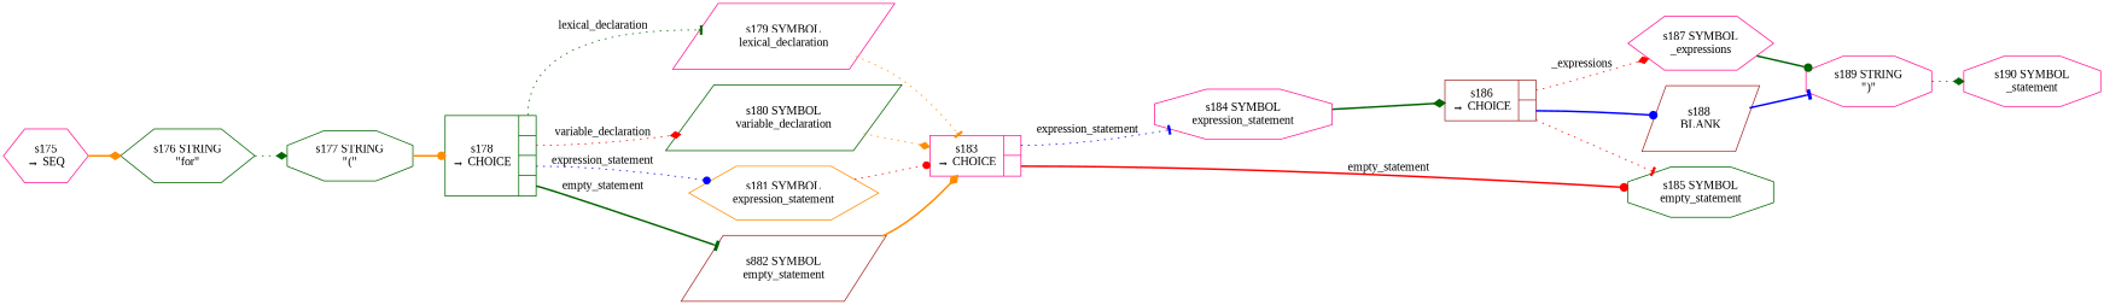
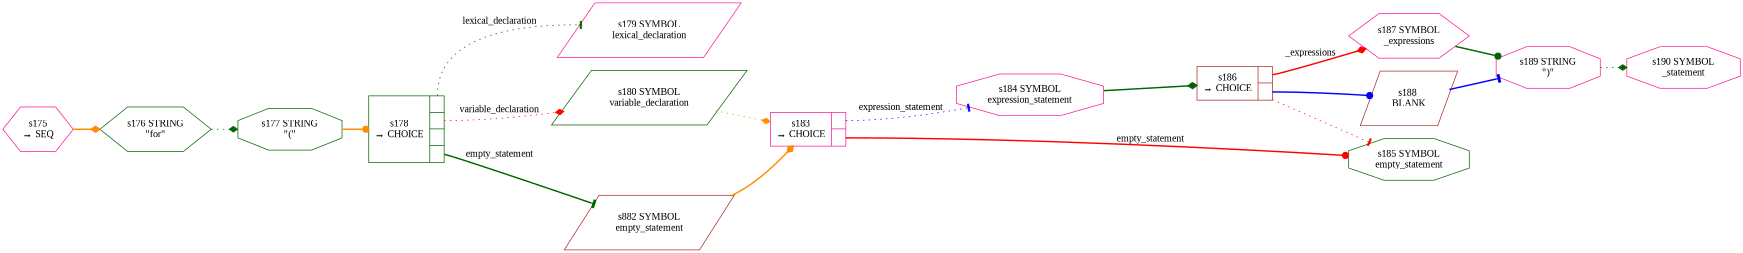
  digraph {
    fontname="Liberation Serif"
    rankdir=LR
    node [color=deeppink fontname="Liberation Serif" shape=octagon]
    edge [arrowhead=diamond color=darkgreen fontname="Liberation Serif" style=bold]
    n1 [fixedsize=false label="s175\n&rarr; SEQ" peripheries=1 shape=hexagon]
    n2 [color=darkgreen label="s176 STRING\n\"for\"" shape=hexagon]
    n3 [color=darkgreen label="s177 STRING\n\"(\""]
    n4 [color=darkgreen fixedsize=false label="{s178\n&rarr; CHOICE|{<p0>|<p1>|<p2>|<p3>}}" peripheries=1 shape=record]
    n5 [label="s179 SYMBOL\nlexical_declaration" shape=parallelogram]
    n6 [color=darkgreen label="s180 SYMBOL\nvariable_declaration" shape=parallelogram]
-   n7 [color=darkorange label="s181 SYMBOL\nexpression_statement" shape=hexagon]
    n8 [color=brown label="s882 SYMBOL\nempty_statement" shape=parallelogram]
    n9 [fixedsize=false label="{s183\n&rarr; CHOICE|{<p0>|<p1>}}" peripheries=1 shape=record]
    n10 [label="s184 SYMBOL\nexpression_statement"]
    n11 [color=darkgreen label="s185 SYMBOL\nempty_statement"]
    n12 [color=brown fixedsize=false label="{s186\n&rarr; CHOICE|{<p0>|<p1>}}" peripheries=1 shape=record]
    n13 [label="s187 SYMBOL\n_expressions" shape=hexagon]
    n14 [color=brown label="s188 \nBLANK" shape=parallelogram]
    n15 [label="s189 STRING\n\")\""]
    n16 [label="s190 SYMBOL\n_statement"]
    n1 -> n2 [color=darkorange]
    n2 -> n3 [style=dotted]
    n3 -> n4 [arrowhead=dot color=darkorange]
    n4 -> n5 [arrowhead=tee label=lexical_declaration style=dotted tailport=p0]
    n4 -> n6 [color=red label=variable_declaration style=dotted tailport=p1]
-   n4 -> n7 [arrowhead=dot color=blue label=expression_statement style=dotted tailport=p2]
    n4 -> n8 [arrowhead=tee label=empty_statement tailport=p3]
-   n5 -> n9 [arrowhead=tee color=darkorange style=dotted]
    n6 -> n9 [color=darkorange style=dotted]
-   n7 -> n9 [arrowhead=dot color=red style=dotted]
    n8 -> n9 [color=darkorange]
    n9 -> n10 [arrowhead=tee color=blue label=expression_statement style=dotted tailport=p0]
    n9 -> n11 [arrowhead=dot color=red label=empty_statement tailport=p1]
    n10 -> n12
    n12 -> n11 [arrowhead=tee color=red style=dotted]
-   n12 -> n13 [color=red label=_expressions style=dotted tailport=p0]
+   n12 -> n13 [color=red label=_expressions tailport=p0]
    n12 -> n14 [arrowhead=dot color=blue tailport=p1]
    n13 -> n15 [arrowhead=dot]
    n14 -> n15 [arrowhead=tee color=blue]
    n15 -> n16 [style=dotted]
  }
